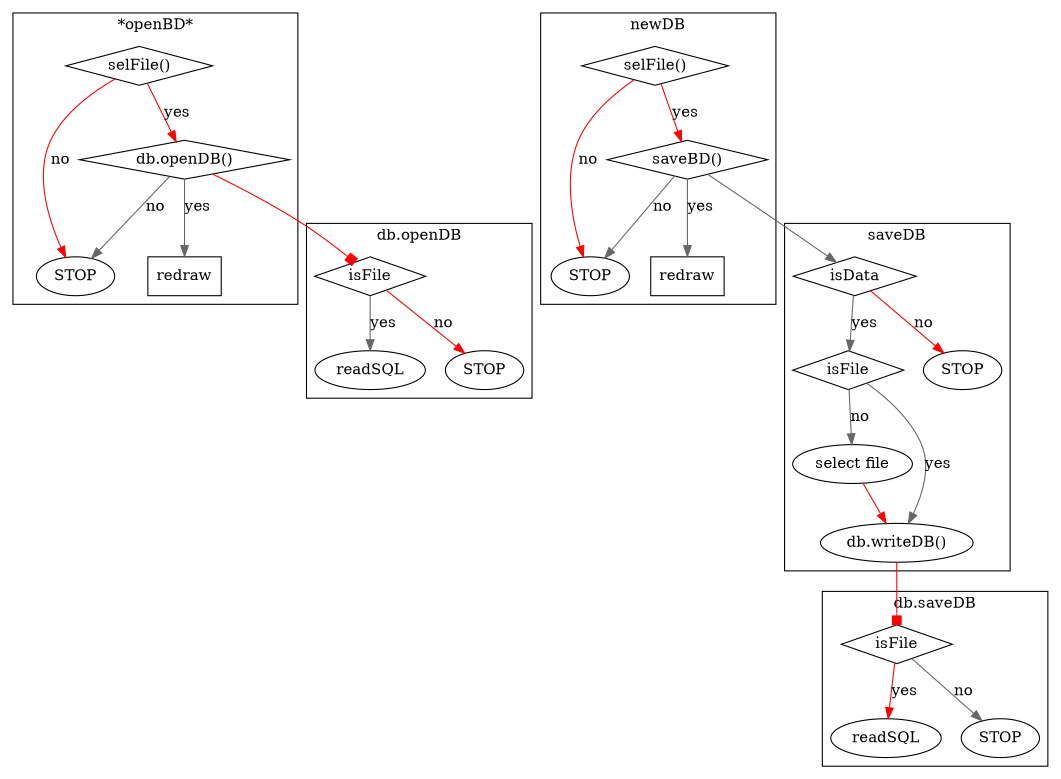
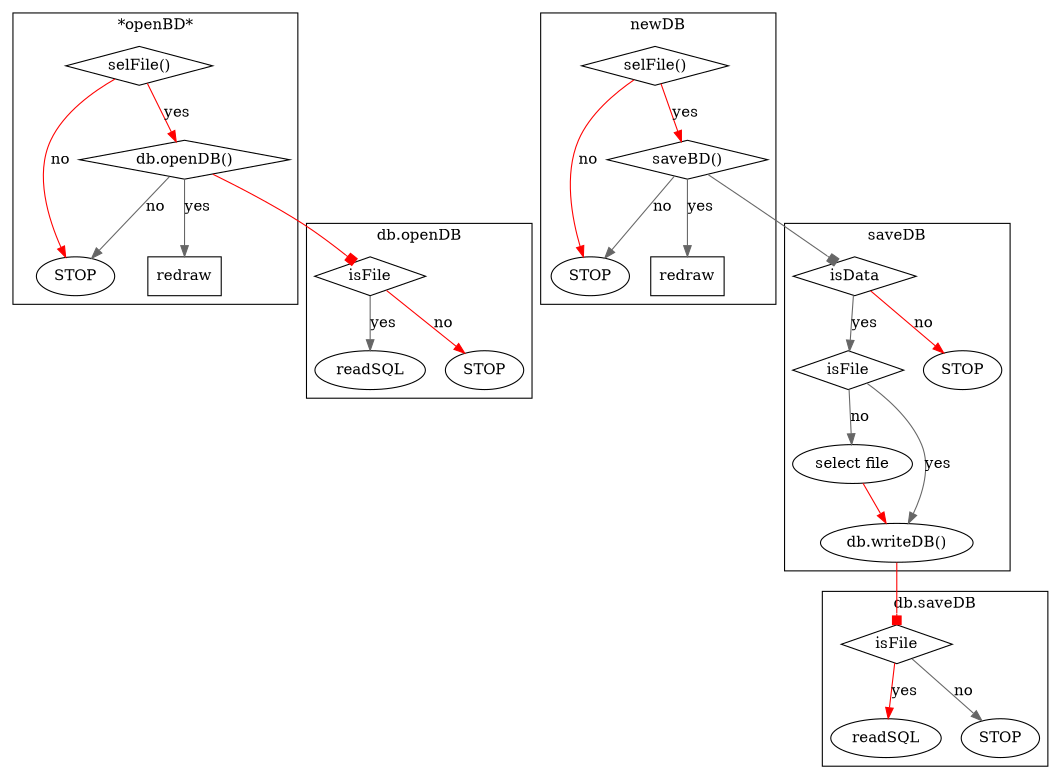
  digraph {
    compound=true
    edge [color=red]
    n1 [label="selFile()" shape=diamond]
    n2 [label="db.openDB()" shape=diamond]
    n3 [label=STOP]
    n4 [label=redraw shape=rectangle]
    n5 [label=isFile shape=diamond]
    n6 [label=readSQL]
    n7 [label=STOP]
    n8 [label="selFile()" shape=diamond]
    n9 [label="saveBD()" shape=diamond]
    n10 [label=STOP]
    n11 [label=redraw shape=rectangle]
    n12 [label=isData shape=diamond]
    n13 [label=isFile shape=diamond]
    n14 [label=STOP]
    n15 [label="select file"]
    n16 [label="db.writeDB()"]
    n17 [label=isFile shape=diamond]
    n18 [label=readSQL]
    n19 [label=STOP]
    subgraph cluster_1 {
      label="*openBD*"
      n1
      n2
      n3
      n4
    }
    subgraph cluster_2 {
      label="db.openDB"
      n5
      n6
      n7
    }
    subgraph cluster_3 {
      label=newDB
      n8
      n9
      n10
      n11
    }
    subgraph cluster_4 {
      label=saveDB
      n12
      n13
      n14
      n15
      n16
    }
    subgraph cluster_5 {
      label="db.saveDB"
      n17
      n18
      n19
    }
    n1 -> n2 [label=yes]
    n1 -> n3 [label=no]
    n2 -> n3 [color=gray40 label=no]
    n2 -> n4 [color=gray40 label=yes]
    n2 -> n5 [arrowhead=box arrowtail=box]
    n5 -> n6 [color=gray40 label=yes]
    n5 -> n7 [label=no]
    n8 -> n9 [label=yes]
    n8 -> n10 [label=no]
    n9 -> n10 [color=gray40 label=no]
    n9 -> n11 [color=gray40 label=yes]
-   n9 -> n12 [arrowhead=normal arrowtail=box color=gray40]
+   n9 -> n12 [arrowhead=box arrowtail=box color=gray40]
    n12 -> n13 [color=gray40 label=yes]
    n12 -> n14 [label=no]
    n13 -> n15 [color=gray40 label=no]
    n13 -> n16 [color=gray40 label=yes]
    n15 -> n16
    n16 -> n17 [arrowhead=box arrowtail=box]
    n17 -> n18 [label=yes]
    n17 -> n19 [color=gray40 label=no]
  }
